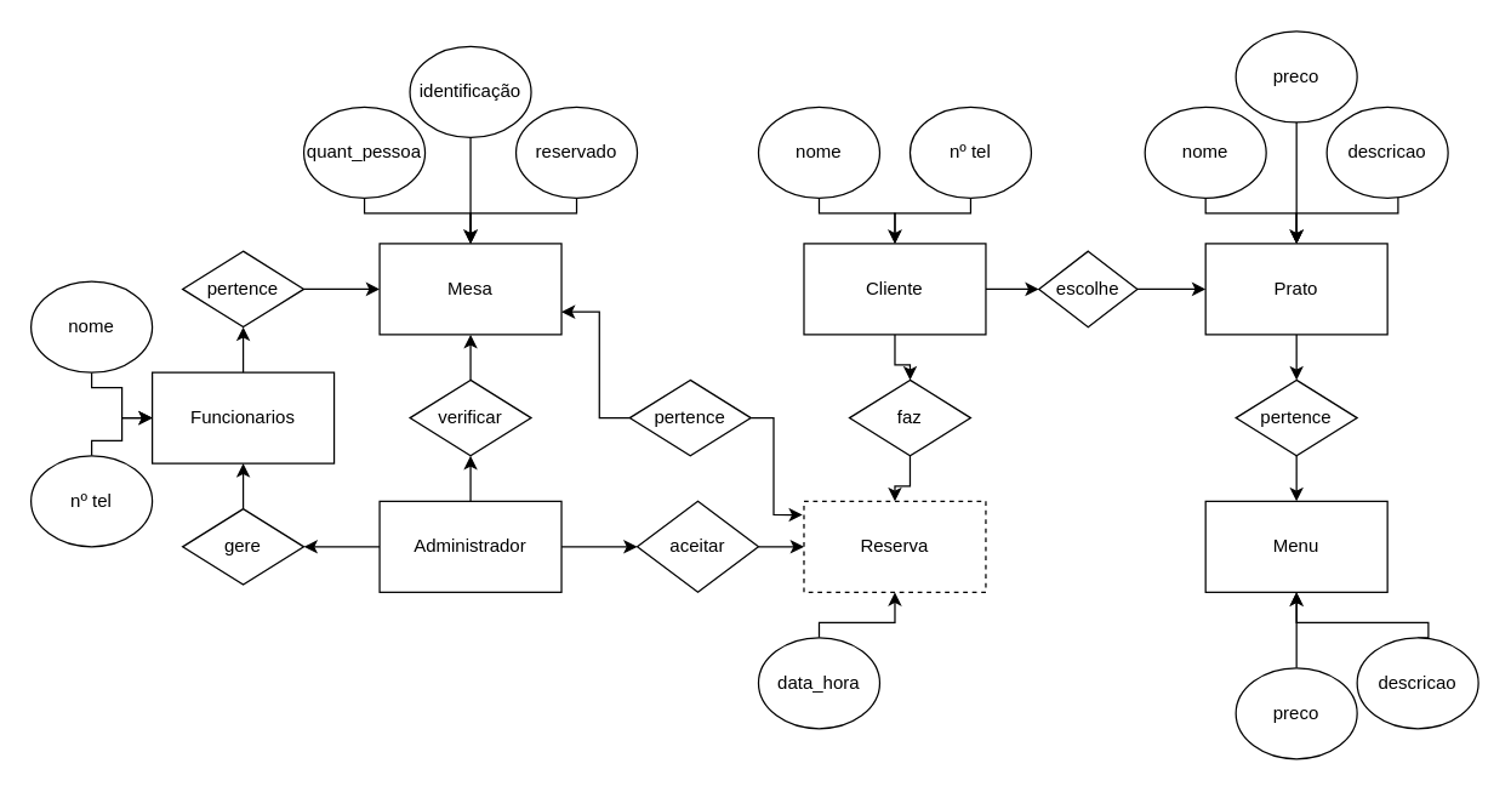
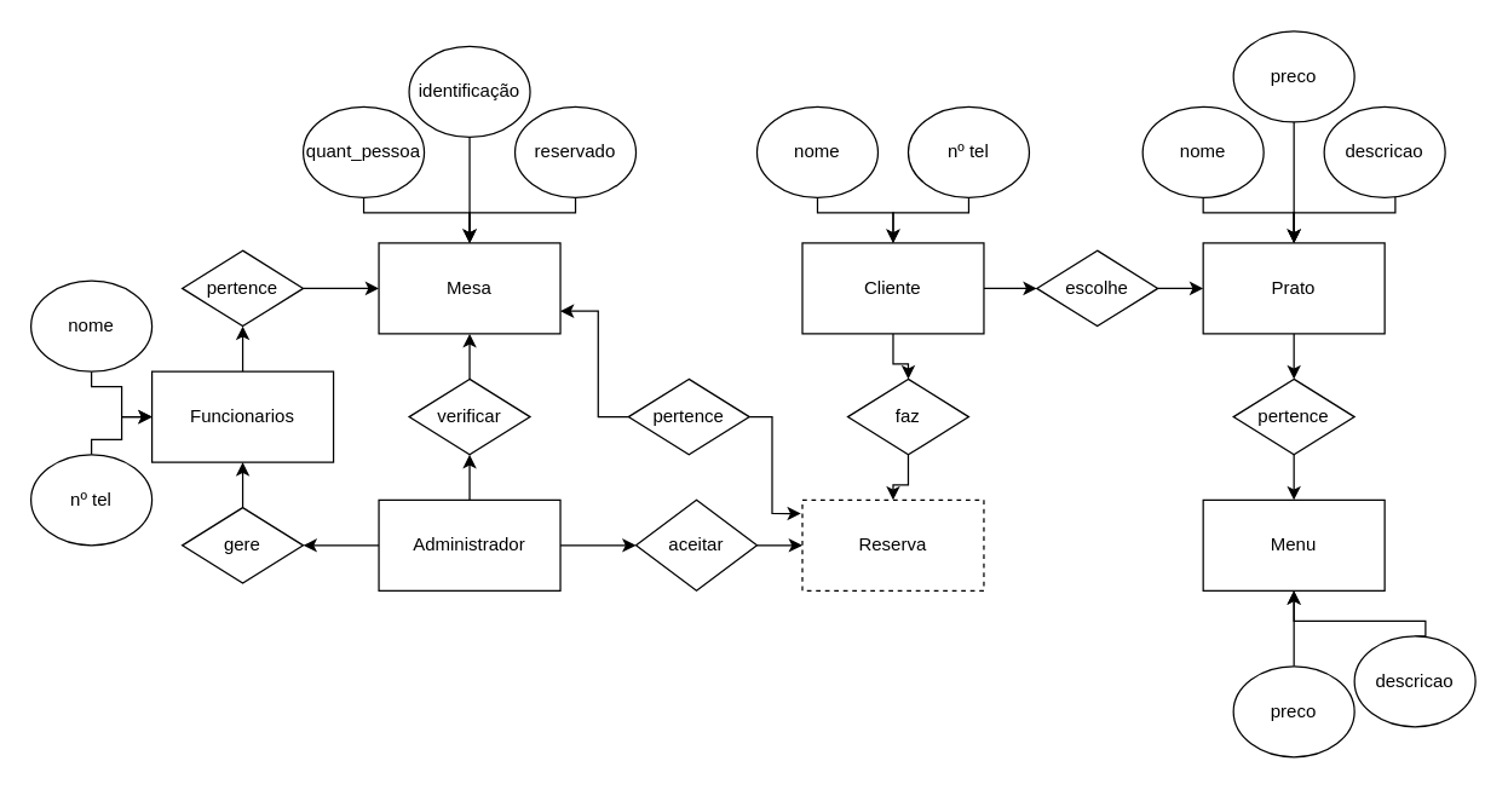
  <mxCell id="0" />
  <mxCell id="1" parent="0" />
  <mxCell id="2" value="&lt;div&gt;Mesa&lt;/div&gt;" style="rounded=0;whiteSpace=wrap;html=1;" vertex="1" parent="1"><mxGeometry x="250" y="160" width="120" height="60" as="geometry" /></mxCell>
  <mxCell id="3" style="edgeStyle=orthogonalEdgeStyle;rounded=0;orthogonalLoop=1;jettySize=auto;html=1;exitX=0.5;exitY=1;exitDx=0;exitDy=0;" edge="1" parent="1" source="4"><mxGeometry relative="1" as="geometry"><mxPoint x="310" y="160" as="targetPoint" /><Array as="points"><mxPoint x="380" y="140" /><mxPoint x="310" y="140" /></Array></mxGeometry></mxCell>
  <mxCell id="4" value="reservado" style="ellipse;whiteSpace=wrap;html=1;" vertex="1" parent="1"><mxGeometry x="340" y="70" width="80" height="60" as="geometry" /></mxCell>
  <mxCell id="5" style="edgeStyle=orthogonalEdgeStyle;rounded=0;orthogonalLoop=1;jettySize=auto;html=1;exitX=0.5;exitY=1;exitDx=0;exitDy=0;entryX=0.5;entryY=0;entryDx=0;entryDy=0;" edge="1" parent="1" source="6" target="2"><mxGeometry relative="1" as="geometry"><Array as="points"><mxPoint x="240" y="140" /><mxPoint x="310" y="140" /></Array></mxGeometry></mxCell>
  <mxCell id="6" value="quant_pessoa" style="ellipse;whiteSpace=wrap;html=1;" vertex="1" parent="1"><mxGeometry x="200" y="70" width="80" height="60" as="geometry" /></mxCell>
  <mxCell id="7" style="edgeStyle=orthogonalEdgeStyle;rounded=0;orthogonalLoop=1;jettySize=auto;html=1;entryX=0.5;entryY=0;entryDx=0;entryDy=0;" edge="1" parent="1" source="9" target="28"><mxGeometry relative="1" as="geometry" /></mxCell>
  <mxCell id="8" style="edgeStyle=orthogonalEdgeStyle;rounded=0;orthogonalLoop=1;jettySize=auto;html=1;entryX=0;entryY=0.5;entryDx=0;entryDy=0;" edge="1" parent="1" source="9" target="48"><mxGeometry relative="1" as="geometry" /></mxCell>
  <mxCell id="9" value="Cliente" style="rounded=0;whiteSpace=wrap;html=1;" vertex="1" parent="1"><mxGeometry x="530" y="160" width="120" height="60" as="geometry" /></mxCell>
  <mxCell id="10" style="edgeStyle=orthogonalEdgeStyle;rounded=0;orthogonalLoop=1;jettySize=auto;html=1;entryX=0.5;entryY=0;entryDx=0;entryDy=0;" edge="1" parent="1" source="11" target="9"><mxGeometry relative="1" as="geometry"><Array as="points"><mxPoint x="540" y="140" /><mxPoint x="590" y="140" /></Array></mxGeometry></mxCell>
  <mxCell id="11" value="nome" style="ellipse;whiteSpace=wrap;html=1;" vertex="1" parent="1"><mxGeometry x="500" y="70" width="80" height="60" as="geometry" /></mxCell>
  <mxCell id="12" style="edgeStyle=orthogonalEdgeStyle;rounded=0;orthogonalLoop=1;jettySize=auto;html=1;entryX=0.5;entryY=0;entryDx=0;entryDy=0;" edge="1" parent="1" source="13" target="9"><mxGeometry relative="1" as="geometry"><Array as="points"><mxPoint x="640" y="140" /><mxPoint x="590" y="140" /></Array></mxGeometry></mxCell>
  <mxCell id="13" value="nº tel" style="ellipse;whiteSpace=wrap;html=1;" vertex="1" parent="1"><mxGeometry x="600" y="70" width="80" height="60" as="geometry" /></mxCell>
  <mxCell id="14" style="edgeStyle=orthogonalEdgeStyle;rounded=0;orthogonalLoop=1;jettySize=auto;html=1;" edge="1" parent="1" source="15"><mxGeometry relative="1" as="geometry"><mxPoint x="310" y="160" as="targetPoint" /></mxGeometry></mxCell>
  <mxCell id="15" value="identificação" style="ellipse;whiteSpace=wrap;html=1;" vertex="1" parent="1"><mxGeometry x="270" y="30" width="80" height="60" as="geometry" /></mxCell>
  <mxCell id="16" value="Reserva" style="rounded=0;whiteSpace=wrap;html=1;dashed=1;" vertex="1" parent="1"><mxGeometry x="530" y="330" width="120" height="60" as="geometry" /></mxCell>
- <mxCell id="17" style="edgeStyle=orthogonalEdgeStyle;rounded=0;orthogonalLoop=1;jettySize=auto;html=1;" edge="1" parent="1" source="18" target="16"><mxGeometry relative="1" as="geometry"><Array as="points"><mxPoint x="540" y="410" /><mxPoint x="590" y="410" /></Array></mxGeometry></mxCell>
- <mxCell id="18" value="data_hora" style="ellipse;whiteSpace=wrap;html=1;" vertex="1" parent="1"><mxGeometry x="500" y="420" width="80" height="60" as="geometry" /></mxCell>
  <mxCell id="19" style="edgeStyle=orthogonalEdgeStyle;rounded=0;orthogonalLoop=1;jettySize=auto;html=1;entryX=0;entryY=0.5;entryDx=0;entryDy=0;" edge="1" parent="1" source="22" target="24"><mxGeometry relative="1" as="geometry" /></mxCell>
  <mxCell id="20" style="edgeStyle=orthogonalEdgeStyle;rounded=0;orthogonalLoop=1;jettySize=auto;html=1;entryX=0.5;entryY=1;entryDx=0;entryDy=0;" edge="1" parent="1" source="22" target="26"><mxGeometry relative="1" as="geometry" /></mxCell>
  <mxCell id="21" style="edgeStyle=orthogonalEdgeStyle;rounded=0;orthogonalLoop=1;jettySize=auto;html=1;entryX=1;entryY=0.5;entryDx=0;entryDy=0;" edge="1" parent="1" source="22" target="52"><mxGeometry relative="1" as="geometry" /></mxCell>
  <mxCell id="22" value="Administrador" style="rounded=0;whiteSpace=wrap;html=1;" vertex="1" parent="1"><mxGeometry x="250" y="330" width="120" height="60" as="geometry" /></mxCell>
  <mxCell id="23" style="edgeStyle=orthogonalEdgeStyle;rounded=0;orthogonalLoop=1;jettySize=auto;html=1;entryX=0;entryY=0.5;entryDx=0;entryDy=0;" edge="1" parent="1" source="24" target="16"><mxGeometry relative="1" as="geometry" /></mxCell>
  <mxCell id="24" value="aceitar" style="rhombus;whiteSpace=wrap;html=1;" vertex="1" parent="1"><mxGeometry x="420" y="330" width="80" height="60" as="geometry" /></mxCell>
  <mxCell id="25" style="edgeStyle=orthogonalEdgeStyle;rounded=0;orthogonalLoop=1;jettySize=auto;html=1;entryX=0.5;entryY=1;entryDx=0;entryDy=0;" edge="1" parent="1" source="26" target="2"><mxGeometry relative="1" as="geometry" /></mxCell>
  <mxCell id="26" value="verificar" style="rhombus;whiteSpace=wrap;html=1;" vertex="1" parent="1"><mxGeometry x="270" y="250" width="80" height="50" as="geometry" /></mxCell>
  <mxCell id="27" style="edgeStyle=orthogonalEdgeStyle;rounded=0;orthogonalLoop=1;jettySize=auto;html=1;entryX=0.5;entryY=0;entryDx=0;entryDy=0;" edge="1" parent="1" source="28" target="16"><mxGeometry relative="1" as="geometry" /></mxCell>
  <mxCell id="28" value="faz" style="rhombus;whiteSpace=wrap;html=1;" vertex="1" parent="1"><mxGeometry x="560" y="250" width="80" height="50" as="geometry" /></mxCell>
  <mxCell id="29" style="edgeStyle=orthogonalEdgeStyle;rounded=0;orthogonalLoop=1;jettySize=auto;html=1;entryX=-0.008;entryY=0.149;entryDx=0;entryDy=0;entryPerimeter=0;exitX=1;exitY=0.5;exitDx=0;exitDy=0;" edge="1" parent="1" source="31" target="16"><mxGeometry relative="1" as="geometry"><Array as="points"><mxPoint x="510" y="275" /><mxPoint x="510" y="339" /></Array></mxGeometry></mxCell>
  <mxCell id="30" style="edgeStyle=orthogonalEdgeStyle;rounded=0;orthogonalLoop=1;jettySize=auto;html=1;entryX=1;entryY=0.75;entryDx=0;entryDy=0;" edge="1" parent="1" source="31" target="2"><mxGeometry relative="1" as="geometry"><Array as="points"><mxPoint x="395" y="275" /><mxPoint x="395" y="205" /></Array></mxGeometry></mxCell>
  <mxCell id="31" value="pertence" style="rhombus;whiteSpace=wrap;html=1;" vertex="1" parent="1"><mxGeometry x="415" y="250" width="80" height="50" as="geometry" /></mxCell>
  <mxCell id="32" value="Menu" style="rounded=0;whiteSpace=wrap;html=1;" vertex="1" parent="1"><mxGeometry x="795" y="330" width="120" height="60" as="geometry" /></mxCell>
  <mxCell id="33" style="edgeStyle=orthogonalEdgeStyle;rounded=0;orthogonalLoop=1;jettySize=auto;html=1;entryX=0.5;entryY=1;entryDx=0;entryDy=0;exitX=0.5;exitY=0;exitDx=0;exitDy=0;" edge="1" parent="1" source="34" target="32"><mxGeometry relative="1" as="geometry"><Array as="points"><mxPoint x="942" y="410" /><mxPoint x="855" y="410" /></Array></mxGeometry></mxCell>
  <mxCell id="34" value="descricao" style="ellipse;whiteSpace=wrap;html=1;" vertex="1" parent="1"><mxGeometry x="895" y="420" width="80" height="60" as="geometry" /></mxCell>
  <mxCell id="35" style="edgeStyle=orthogonalEdgeStyle;rounded=0;orthogonalLoop=1;jettySize=auto;html=1;entryX=0.5;entryY=1;entryDx=0;entryDy=0;" edge="1" parent="1" source="36" target="32"><mxGeometry relative="1" as="geometry" /></mxCell>
  <mxCell id="36" value="preco" style="ellipse;whiteSpace=wrap;html=1;" vertex="1" parent="1"><mxGeometry x="815" y="440" width="80" height="60" as="geometry" /></mxCell>
  <mxCell id="37" style="edgeStyle=orthogonalEdgeStyle;rounded=0;orthogonalLoop=1;jettySize=auto;html=1;entryX=0.5;entryY=1;entryDx=0;entryDy=0;" edge="1" parent="1" source="38" target="50"><mxGeometry relative="1" as="geometry" /></mxCell>
  <mxCell id="38" value="Funcionarios" style="rounded=0;whiteSpace=wrap;html=1;" vertex="1" parent="1"><mxGeometry x="100" y="245" width="120" height="60" as="geometry" /></mxCell>
  <mxCell id="39" style="edgeStyle=orthogonalEdgeStyle;rounded=0;orthogonalLoop=1;jettySize=auto;html=1;entryX=0;entryY=0.5;entryDx=0;entryDy=0;exitX=0.5;exitY=1;exitDx=0;exitDy=0;" edge="1" parent="1" source="40" target="38"><mxGeometry relative="1" as="geometry"><Array as="points"><mxPoint x="60" y="255" /><mxPoint x="80" y="255" /><mxPoint x="80" y="275" /></Array></mxGeometry></mxCell>
  <mxCell id="40" value="nome" style="ellipse;whiteSpace=wrap;html=1;" vertex="1" parent="1"><mxGeometry x="20" y="185" width="80" height="60" as="geometry" /></mxCell>
  <mxCell id="41" style="edgeStyle=orthogonalEdgeStyle;rounded=0;orthogonalLoop=1;jettySize=auto;html=1;entryX=0;entryY=0.5;entryDx=0;entryDy=0;exitX=0.5;exitY=0;exitDx=0;exitDy=0;" edge="1" parent="1" source="42" target="38"><mxGeometry relative="1" as="geometry"><Array as="points"><mxPoint x="60" y="290" /><mxPoint x="80" y="290" /><mxPoint x="80" y="275" /></Array></mxGeometry></mxCell>
  <mxCell id="42" value="nº tel" style="ellipse;whiteSpace=wrap;html=1;" vertex="1" parent="1"><mxGeometry x="20" y="300" width="80" height="60" as="geometry" /></mxCell>
  <mxCell id="43" style="edgeStyle=orthogonalEdgeStyle;rounded=0;orthogonalLoop=1;jettySize=auto;html=1;entryX=0.5;entryY=0;entryDx=0;entryDy=0;" edge="1" parent="1" source="44" target="46"><mxGeometry relative="1" as="geometry" /></mxCell>
  <mxCell id="44" value="Prato" style="rounded=0;whiteSpace=wrap;html=1;" vertex="1" parent="1"><mxGeometry x="795" y="160" width="120" height="60" as="geometry" /></mxCell>
  <mxCell id="45" style="edgeStyle=orthogonalEdgeStyle;rounded=0;orthogonalLoop=1;jettySize=auto;html=1;entryX=0.5;entryY=0;entryDx=0;entryDy=0;" edge="1" parent="1" source="46" target="32"><mxGeometry relative="1" as="geometry" /></mxCell>
  <mxCell id="46" value="pertence" style="rhombus;whiteSpace=wrap;html=1;" vertex="1" parent="1"><mxGeometry x="815" y="250" width="80" height="50" as="geometry" /></mxCell>
  <mxCell id="47" style="edgeStyle=orthogonalEdgeStyle;rounded=0;orthogonalLoop=1;jettySize=auto;html=1;entryX=0;entryY=0.5;entryDx=0;entryDy=0;" edge="1" parent="1" source="48" target="44"><mxGeometry relative="1" as="geometry" /></mxCell>
- <mxCell id="48" value="escolhe" style="rhombus;whiteSpace=wrap;html=1;" vertex="1" parent="1"><mxGeometry x="685" y="165" width="65" height="50" as="geometry" /></mxCell>
+ <mxCell id="48" value="escolhe" style="rhombus;whiteSpace=wrap;html=1;" vertex="1" parent="1"><mxGeometry x="685" y="165" width="80" height="50" as="geometry" /></mxCell>
  <mxCell id="49" style="edgeStyle=orthogonalEdgeStyle;rounded=0;orthogonalLoop=1;jettySize=auto;html=1;entryX=0;entryY=0.5;entryDx=0;entryDy=0;" edge="1" parent="1" source="50" target="2"><mxGeometry relative="1" as="geometry" /></mxCell>
  <mxCell id="50" value="pertence" style="rhombus;whiteSpace=wrap;html=1;" vertex="1" parent="1"><mxGeometry x="120" y="165" width="80" height="50" as="geometry" /></mxCell>
  <mxCell id="51" style="edgeStyle=orthogonalEdgeStyle;rounded=0;orthogonalLoop=1;jettySize=auto;html=1;entryX=0.5;entryY=1;entryDx=0;entryDy=0;" edge="1" parent="1" source="52" target="38"><mxGeometry relative="1" as="geometry" /></mxCell>
  <mxCell id="52" value="gere" style="rhombus;whiteSpace=wrap;html=1;" vertex="1" parent="1"><mxGeometry x="120" y="335" width="80" height="50" as="geometry" /></mxCell>
  <mxCell id="53" style="edgeStyle=orthogonalEdgeStyle;rounded=0;orthogonalLoop=1;jettySize=auto;html=1;entryX=0.5;entryY=0;entryDx=0;entryDy=0;" edge="1" parent="1" source="54" target="44"><mxGeometry relative="1" as="geometry"><Array as="points"><mxPoint x="795" y="140" /><mxPoint x="855" y="140" /></Array></mxGeometry></mxCell>
  <mxCell id="54" value="nome" style="ellipse;whiteSpace=wrap;html=1;" vertex="1" parent="1"><mxGeometry x="755" y="70" width="80" height="60" as="geometry" /></mxCell>
  <mxCell id="55" style="edgeStyle=orthogonalEdgeStyle;rounded=0;orthogonalLoop=1;jettySize=auto;html=1;entryX=0.5;entryY=0;entryDx=0;entryDy=0;" edge="1" parent="1" source="56" target="44"><mxGeometry relative="1" as="geometry"><Array as="points"><mxPoint x="922" y="140" /><mxPoint x="855" y="140" /></Array></mxGeometry></mxCell>
  <mxCell id="56" value="descricao" style="ellipse;whiteSpace=wrap;html=1;" vertex="1" parent="1"><mxGeometry x="875" y="70" width="80" height="60" as="geometry" /></mxCell>
  <mxCell id="57" style="edgeStyle=orthogonalEdgeStyle;rounded=0;orthogonalLoop=1;jettySize=auto;html=1;" edge="1" parent="1" source="58"><mxGeometry relative="1" as="geometry"><mxPoint x="855" y="160" as="targetPoint" /></mxGeometry></mxCell>
  <mxCell id="58" value="preco" style="ellipse;whiteSpace=wrap;html=1;" vertex="1" parent="1"><mxGeometry x="815" y="20" width="80" height="60" as="geometry" /></mxCell>
